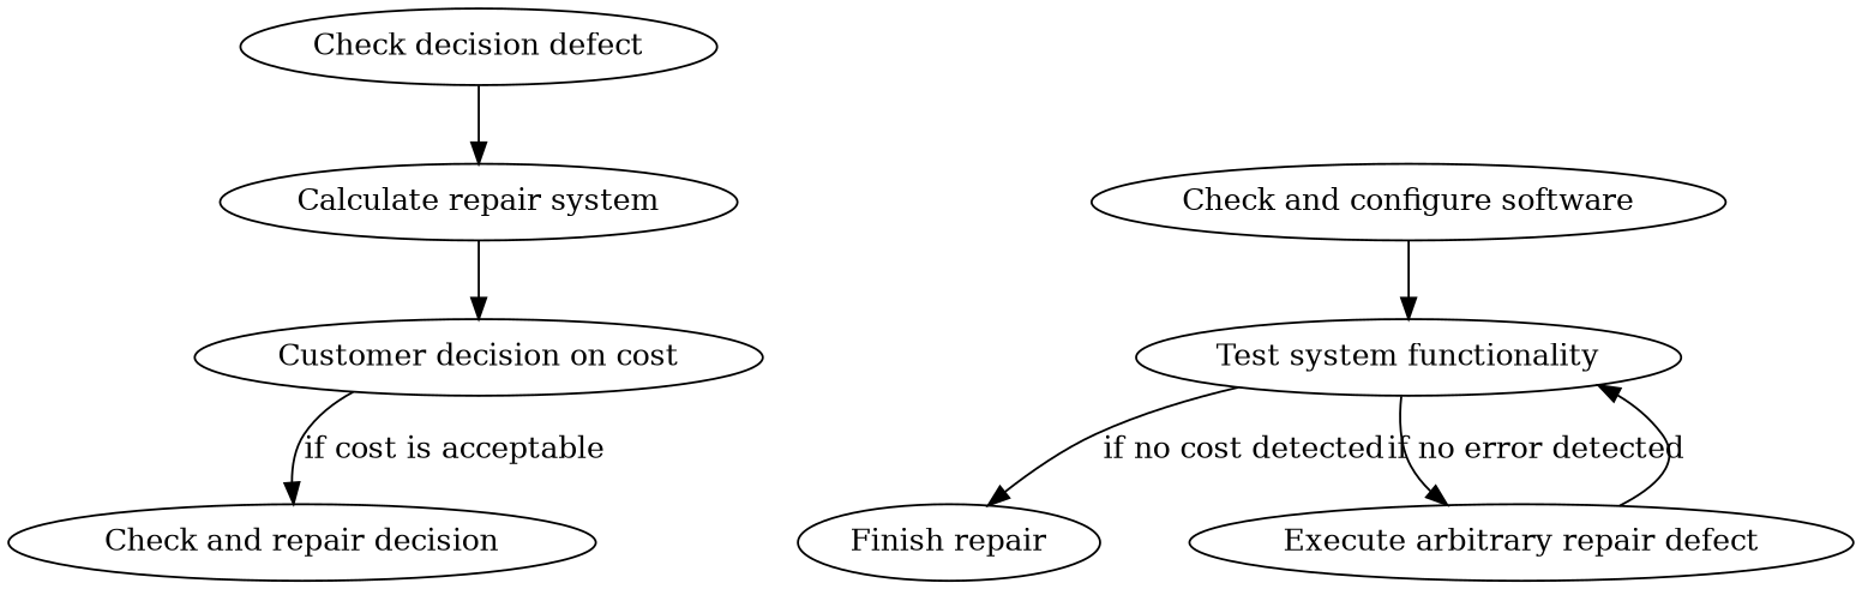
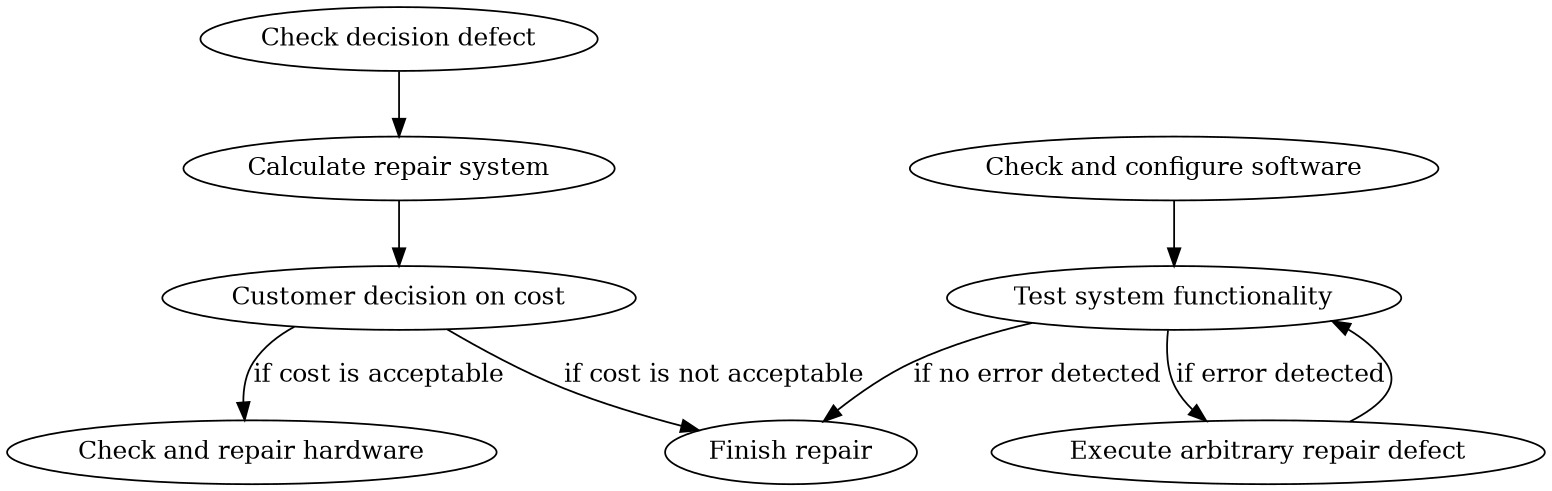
  digraph {
    n1 [label="Check decision defect"]
    n2 [label="Calculate repair system"]
    "Customer decision on cost"
-   "Check and repair hardware" [label="Check and repair decision"]
+   "Check and repair hardware"
    "Finish repair"
    "Check and configure software"
    "Test system functionality"
    n8 [label="Execute arbitrary repair defect"]
    n1 -> n2
    n2 -> "Customer decision on cost"
    "Customer decision on cost" -> "Check and repair hardware" [label="if cost is acceptable"]
+   "Customer decision on cost" -> "Finish repair" [label="if cost is not acceptable"]
    "Check and configure software" -> "Test system functionality"
-   "Test system functionality" -> "Finish repair" [label="if no cost detected"]
-   "Test system functionality" -> n8 [label="if no error detected"]
+   "Test system functionality" -> "Finish repair" [label="if no error detected"]
+   "Test system functionality" -> n8 [label="if error detected"]
    n8 -> "Test system functionality"
  }
